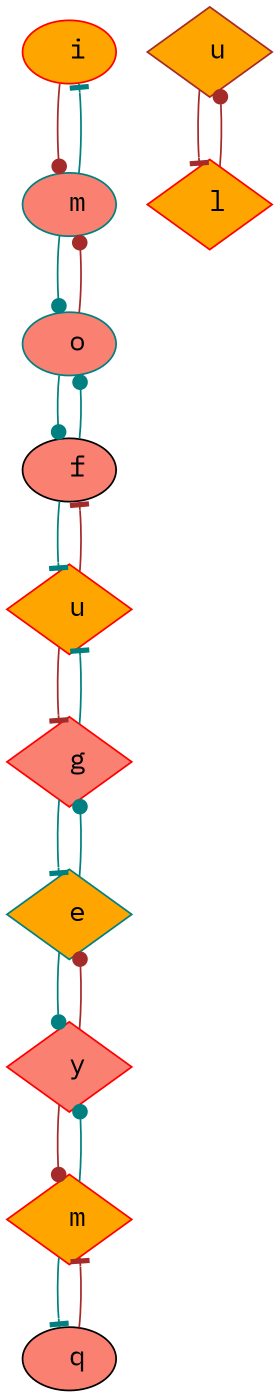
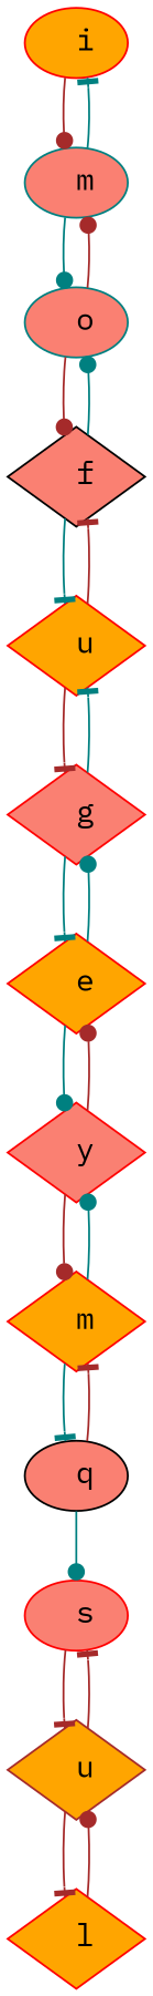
  digraph {
    fontname="IBM Plex Mono"
    node [color=red fillcolor=salmon fontname="IBM Plex Mono" fontsize=16 shape=diamond style=filled]
    edge [arrowhead=dot color=teal fontname="IBM Plex Mono"]
    n1 [fillcolor=orange label=" i" shape=ellipse]
    n2 [color=teal label=" m" shape=ellipse]
    n3 [color=teal label=" o" shape=ellipse]
-   n4 [color=black label=" f" shape=ellipse]
+   n4 [color=black label=" f"]
    n5 [fillcolor=orange label=" u"]
    n6 [label=" g"]
-   n7 [color=teal fillcolor=orange label=" e"]
+   n7 [fillcolor=orange label=" e"]
    n8 [label=" y"]
    n9 [fillcolor=orange label=" m"]
    n10 [color=black label=" q" shape=ellipse]
+   n11 [label=" s" shape=ellipse]
    n12 [color=brown fillcolor=orange label=" u"]
    n13 [fillcolor=orange label=" l"]
    n1 -> n2 [color=brown]
    n2 -> n1 [arrowhead=tee]
    n2 -> n3
    n3 -> n2 [color=brown]
-   n3 -> n4
+   n3 -> n4 [color=brown]
    n4 -> n3
    n4 -> n5 [arrowhead=tee]
    n5 -> n4 [arrowhead=tee color=brown]
    n5 -> n6 [arrowhead=tee color=brown]
    n6 -> n5 [arrowhead=tee]
    n6 -> n7 [arrowhead=tee]
    n7 -> n6
    n7 -> n8
    n8 -> n7 [color=brown]
    n8 -> n9 [color=brown]
    n9 -> n8
    n9 -> n10 [arrowhead=tee]
    n10 -> n9 [arrowhead=tee color=brown]
+   n10 -> n11
+   n11 -> n12 [arrowhead=tee color=brown]
+   n12 -> n11 [arrowhead=tee color=brown]
    n12 -> n13 [arrowhead=tee color=brown]
    n13 -> n12 [color=brown]
  }
